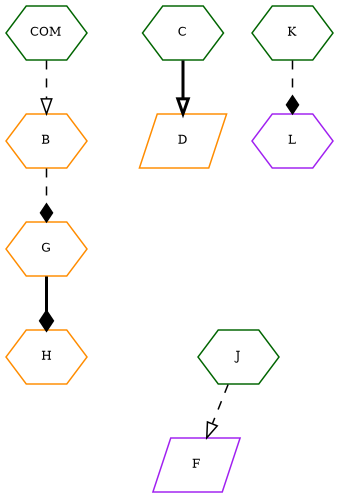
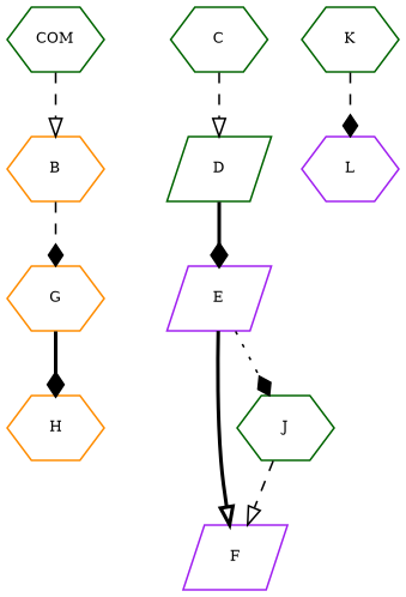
  digraph {
    node [color=darkgreen fontsize=8 shape=hexagon]
    edge [arrowhead=diamond fontsize=8 style=dashed]
    n1 [label=COM]
    n2 [color=darkorange label=B]
    n3 [color=darkorange label=G]
    n4 [label=C]
-   n5 [color=darkorange label=D shape=parallelogram]
+   n5 [label=D shape=parallelogram]
    n6 [color=darkorange label=H]
+   n7 [color=purple label=E shape=parallelogram]
    n8 [color=purple label=F shape=parallelogram]
    n9 [label=J]
    n10 [label=K]
    n11 [color=purple label=L]
    n1 -> n2 [arrowhead=onormal]
    n2 -> n3
    n3 -> n6 [style=bold]
-   n4 -> n5 [arrowhead=onormal style=bold]
+   n4 -> n5 [arrowhead=onormal]
+   n5 -> n7 [style=bold]
+   n7 -> n8 [arrowhead=onormal style=bold]
+   n7 -> n9 [style=dotted]
    n9 -> n8 [arrowhead=onormal]
    n10 -> n11
  }
